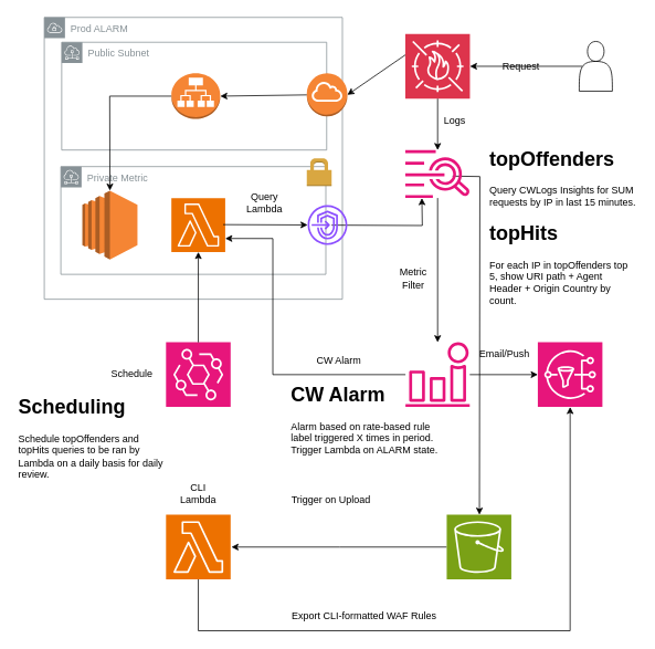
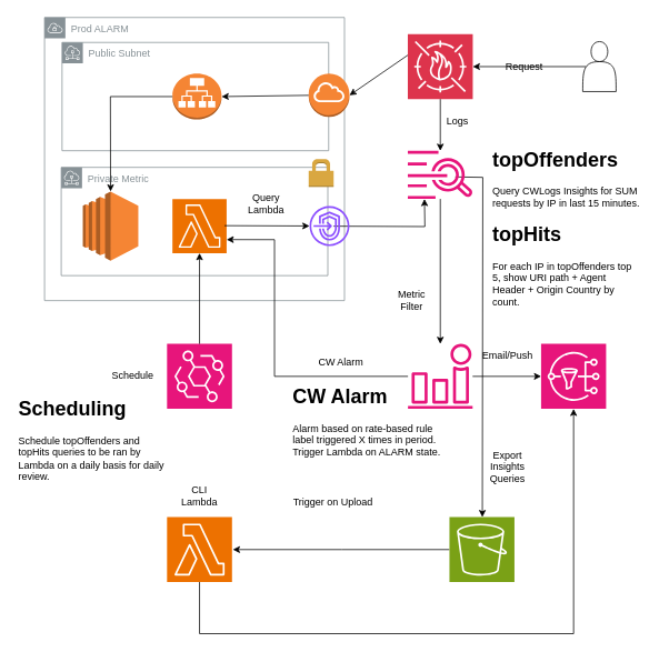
  <mxCell id="0" />
  <mxCell id="1" parent="0" />
  <mxCell id="2" value="Prod ALARM" style="sketch=0;outlineConnect=0;gradientColor=none;html=1;whiteSpace=wrap;fontSize=12;fontStyle=0;shape=mxgraph.aws4.group;grIcon=mxgraph.aws4.group_vpc;strokeColor=#879196;fillColor=none;verticalAlign=top;align=left;spacingLeft=30;fontColor=#879196;dashed=0;" parent="1" vertex="1"><mxGeometry x="53" y="20" width="360" height="340" as="geometry" /></mxCell>
  <mxCell id="3" value="Private Metric" style="sketch=0;outlineConnect=0;gradientColor=none;html=1;whiteSpace=wrap;fontSize=12;fontStyle=0;shape=mxgraph.aws4.group;grIcon=mxgraph.aws4.group_subnet;strokeColor=#879196;fillColor=none;verticalAlign=top;align=left;spacingLeft=30;fontColor=#879196;dashed=0;" vertex="1" parent="1"><mxGeometry x="73" y="200" width="320" height="130" as="geometry" /></mxCell>
  <mxCell id="4" value="Public Subnet" style="sketch=0;outlineConnect=0;gradientColor=none;html=1;whiteSpace=wrap;fontSize=12;fontStyle=0;shape=mxgraph.aws4.group;grIcon=mxgraph.aws4.group_subnet;strokeColor=#879196;fillColor=none;verticalAlign=top;align=left;spacingLeft=30;fontColor=#879196;dashed=0;" vertex="1" parent="1"><mxGeometry x="74" y="50" width="320" height="130" as="geometry" /></mxCell>
  <mxCell id="5" value="" style="sketch=0;points=[[0,0,0],[0.25,0,0],[0.5,0,0],[0.75,0,0],[1,0,0],[0,1,0],[0.25,1,0],[0.5,1,0],[0.75,1,0],[1,1,0],[0,0.25,0],[0,0.5,0],[0,0.75,0],[1,0.25,0],[1,0.5,0],[1,0.75,0]];outlineConnect=0;fontColor=#232F3E;fillColor=#DD344C;strokeColor=#ffffff;dashed=0;verticalLabelPosition=bottom;verticalAlign=top;align=center;html=1;fontSize=12;fontStyle=0;aspect=fixed;shape=mxgraph.aws4.resourceIcon;resIcon=mxgraph.aws4.waf;" vertex="1" parent="1"><mxGeometry x="489" y="40" width="78" height="78" as="geometry" /></mxCell>
  <mxCell id="6" value="" style="shape=actor;whiteSpace=wrap;html=1;" vertex="1" parent="1"><mxGeometry x="699" y="49" width="40" height="60" as="geometry" /></mxCell>
  <mxCell id="7" value="" style="endArrow=classic;html=1;rounded=0;entryX=1;entryY=0.5;entryDx=0;entryDy=0;entryPerimeter=0;exitX=0.1;exitY=0.5;exitDx=0;exitDy=0;exitPerimeter=0;" edge="1" parent="1" source="6" target="5"><mxGeometry width="50" height="50" relative="1" as="geometry"><mxPoint x="689" y="70" as="sourcePoint" /><mxPoint x="579" y="70" as="targetPoint" /></mxGeometry></mxCell>
  <mxCell id="8" value="" style="endArrow=classic;html=1;rounded=0;entryX=1;entryY=0.5;entryDx=0;entryDy=0;entryPerimeter=0;" edge="1" parent="1" target="15"><mxGeometry width="50" height="50" relative="1" as="geometry"><mxPoint x="489" y="65.25" as="sourcePoint" /><mxPoint x="429" y="92.75" as="targetPoint" /></mxGeometry></mxCell>
  <mxCell id="9" style="edgeStyle=orthogonalEdgeStyle;rounded=0;orthogonalLoop=1;jettySize=auto;html=1;" edge="1" parent="1" source="11" target="31"><mxGeometry relative="1" as="geometry"><mxPoint x="528" y="380" as="targetPoint" /></mxGeometry></mxCell>
  <mxCell id="10" style="edgeStyle=orthogonalEdgeStyle;rounded=0;orthogonalLoop=1;jettySize=auto;html=1;" edge="1" parent="1"><mxGeometry relative="1" as="geometry"><mxPoint x="578.48" y="620" as="targetPoint" /><mxPoint x="545.96" y="211.5" as="sourcePoint" /></mxGeometry></mxCell>
  <mxCell id="11" value="" style="sketch=0;outlineConnect=0;fontColor=#232F3E;gradientColor=none;fillColor=#E7157B;strokeColor=none;dashed=0;verticalLabelPosition=bottom;verticalAlign=top;align=center;html=1;fontSize=12;fontStyle=0;aspect=fixed;pointerEvents=1;shape=mxgraph.aws4.cloudwatch_logs;" vertex="1" parent="1"><mxGeometry x="489" y="180" width="78" height="58" as="geometry" /></mxCell>
  <mxCell id="12" value="" style="endArrow=classic;html=1;rounded=0;exitX=0.5;exitY=1;exitDx=0;exitDy=0;exitPerimeter=0;" edge="1" parent="1" source="5" target="11"><mxGeometry width="50" height="50" relative="1" as="geometry"><mxPoint x="534" y="118" as="sourcePoint" /><mxPoint x="439" y="125.75" as="targetPoint" /></mxGeometry></mxCell>
  <mxCell id="13" value="" style="sketch=0;points=[[0,0,0],[0.25,0,0],[0.5,0,0],[0.75,0,0],[1,0,0],[0,1,0],[0.25,1,0],[0.5,1,0],[0.75,1,0],[1,1,0],[0,0.25,0],[0,0.5,0],[0,0.75,0],[1,0.25,0],[1,0.5,0],[1,0.75,0]];outlineConnect=0;fontColor=#232F3E;fillColor=#ED7100;strokeColor=#ffffff;dashed=0;verticalLabelPosition=bottom;verticalAlign=top;align=center;html=1;fontSize=12;fontStyle=0;aspect=fixed;shape=mxgraph.aws4.resourceIcon;resIcon=mxgraph.aws4.lambda;" vertex="1" parent="1"><mxGeometry x="206.5" y="238" width="65" height="65" as="geometry" /></mxCell>
  <mxCell id="14" value="" style="outlineConnect=0;dashed=0;verticalLabelPosition=bottom;verticalAlign=top;align=center;html=1;shape=mxgraph.aws3.ec2;fillColor=#F58534;gradientColor=none;" vertex="1" parent="1"><mxGeometry x="99" y="229" width="66.5" height="83" as="geometry" /></mxCell>
  <mxCell id="15" value="" style="outlineConnect=0;dashed=0;verticalLabelPosition=bottom;verticalAlign=top;align=center;html=1;shape=mxgraph.aws3.internet_gateway;fillColor=#F58534;gradientColor=none;" vertex="1" parent="1"><mxGeometry x="370" y="87.5" width="49" height="52" as="geometry" /></mxCell>
  <mxCell id="16" value="" style="outlineConnect=0;dashed=0;verticalLabelPosition=bottom;verticalAlign=top;align=center;html=1;shape=mxgraph.aws3.application_load_balancer;fillColor=#F58534;gradientColor=none;" vertex="1" parent="1"><mxGeometry x="206.5" y="87.5" width="59" height="55" as="geometry" /></mxCell>
  <mxCell id="17" value="" style="endArrow=classic;html=1;rounded=0;entryX=1;entryY=0.5;entryDx=0;entryDy=0;entryPerimeter=0;exitX=0;exitY=0.5;exitDx=0;exitDy=0;exitPerimeter=0;" edge="1" parent="1" source="15" target="16"><mxGeometry width="50" height="50" relative="1" as="geometry"><mxPoint x="370" y="100" as="sourcePoint" /><mxPoint x="300" y="133.75" as="targetPoint" /></mxGeometry></mxCell>
  <mxCell id="18" value="" style="endArrow=classic;html=1;rounded=0;entryX=0.5;entryY=0;entryDx=0;entryDy=0;entryPerimeter=0;exitX=0;exitY=0.5;exitDx=0;exitDy=0;exitPerimeter=0;" edge="1" parent="1" source="16" target="14"><mxGeometry width="50" height="50" relative="1" as="geometry"><mxPoint x="233" y="142.5" as="sourcePoint" /><mxPoint x="129" y="158.5" as="targetPoint" /><Array as="points"><mxPoint x="132" y="115" /></Array></mxGeometry></mxCell>
  <mxCell id="19" value="&lt;div&gt;Request&lt;/div&gt;" style="text;html=1;align=center;verticalAlign=middle;whiteSpace=wrap;rounded=0;" vertex="1" parent="1"><mxGeometry x="599" y="64" width="60" height="30" as="geometry" /></mxCell>
  <mxCell id="20" value="&lt;div&gt;Logs&lt;/div&gt;" style="text;html=1;align=center;verticalAlign=middle;whiteSpace=wrap;rounded=0;" vertex="1" parent="1"><mxGeometry x="529" y="130" width="40" height="30" as="geometry" /></mxCell>
  <mxCell id="21" value="" style="dashed=0;html=1;shape=mxgraph.aws3.permissions;fillColor=#D9A741;gradientColor=none;dashed=0;" vertex="1" parent="1"><mxGeometry x="370" y="190" width="30" height="33.5" as="geometry" /></mxCell>
  <mxCell id="22" style="edgeStyle=orthogonalEdgeStyle;rounded=0;orthogonalLoop=1;jettySize=auto;html=1;" edge="1" parent="1"><mxGeometry relative="1" as="geometry"><mxPoint x="400" y="270.62" as="sourcePoint" /><mxPoint x="509" y="237.997" as="targetPoint" /></mxGeometry></mxCell>
  <mxCell id="23" value="" style="sketch=0;outlineConnect=0;fontColor=#232F3E;gradientColor=none;fillColor=#8C4FFF;strokeColor=none;dashed=0;verticalLabelPosition=bottom;verticalAlign=top;align=center;html=1;fontSize=12;fontStyle=0;aspect=fixed;pointerEvents=1;shape=mxgraph.aws4.endpoints;" vertex="1" parent="1"><mxGeometry x="371" y="246.5" width="48" height="48" as="geometry" /></mxCell>
  <mxCell id="24" value="" style="endArrow=classic;html=1;rounded=0;" edge="1" parent="1" target="23"><mxGeometry width="50" height="50" relative="1" as="geometry"><mxPoint x="269" y="270" as="sourcePoint" /><mxPoint x="165.5" y="271" as="targetPoint" /></mxGeometry></mxCell>
  <mxCell id="25" value="&lt;div&gt;Query Lambda&lt;/div&gt;" style="text;html=1;align=center;verticalAlign=middle;whiteSpace=wrap;rounded=0;" vertex="1" parent="1"><mxGeometry x="289" y="229" width="60" height="30" as="geometry" /></mxCell>
  <mxCell id="26" value="" style="sketch=0;points=[[0,0,0],[0.25,0,0],[0.5,0,0],[0.75,0,0],[1,0,0],[0,1,0],[0.25,1,0],[0.5,1,0],[0.75,1,0],[1,1,0],[0,0.25,0],[0,0.5,0],[0,0.75,0],[1,0.25,0],[1,0.5,0],[1,0.75,0]];outlineConnect=0;fontColor=#232F3E;fillColor=#E7157B;strokeColor=#ffffff;dashed=0;verticalLabelPosition=bottom;verticalAlign=top;align=center;html=1;fontSize=12;fontStyle=0;aspect=fixed;shape=mxgraph.aws4.resourceIcon;resIcon=mxgraph.aws4.eventbridge;" vertex="1" parent="1"><mxGeometry x="200" y="412" width="78" height="78" as="geometry" /></mxCell>
  <mxCell id="27" style="edgeStyle=orthogonalEdgeStyle;rounded=0;orthogonalLoop=1;jettySize=auto;html=1;entryX=0.5;entryY=1;entryDx=0;entryDy=0;entryPerimeter=0;" edge="1" parent="1" source="26" target="13"><mxGeometry relative="1" as="geometry" /></mxCell>
  <mxCell id="28" value="Schedule" style="text;html=1;align=center;verticalAlign=middle;whiteSpace=wrap;rounded=0;" vertex="1" parent="1"><mxGeometry x="129" y="436" width="60" height="30" as="geometry" /></mxCell>
  <mxCell id="29" value="&lt;h1 style=&quot;margin-top: 0px;&quot;&gt;topOffenders&lt;br&gt;&lt;/h1&gt;&lt;p&gt;Query CWLogs Insights for SUM requests by IP in last 15 minutes.&lt;br&gt;&lt;/p&gt;" style="text;html=1;whiteSpace=wrap;overflow=hidden;rounded=0;" vertex="1" parent="1"><mxGeometry x="589" y="170" width="180" height="100" as="geometry" /></mxCell>
  <mxCell id="30" value="&lt;h1 style=&quot;margin-top: 0px;&quot;&gt;topHits&lt;br&gt;&lt;/h1&gt;&lt;p&gt;For each IP in topOffenders top 5, show URI path + Agent Header + Origin Country by count.&lt;br&gt;&lt;/p&gt;" style="text;html=1;whiteSpace=wrap;overflow=hidden;rounded=0;" vertex="1" parent="1"><mxGeometry x="589" y="260" width="180" height="110" as="geometry" /></mxCell>
  <mxCell id="31" value="" style="sketch=0;outlineConnect=0;fontColor=#232F3E;gradientColor=none;fillColor=#E7157B;strokeColor=none;dashed=0;verticalLabelPosition=bottom;verticalAlign=top;align=center;html=1;fontSize=12;fontStyle=0;aspect=fixed;pointerEvents=1;shape=mxgraph.aws4.alarm;" vertex="1" parent="1"><mxGeometry x="489" y="412" width="78" height="78" as="geometry" /></mxCell>
  <mxCell id="32" style="edgeStyle=orthogonalEdgeStyle;rounded=0;orthogonalLoop=1;jettySize=auto;html=1;entryX=1;entryY=0.75;entryDx=0;entryDy=0;entryPerimeter=0;" edge="1" parent="1" source="31" target="13"><mxGeometry relative="1" as="geometry"><Array as="points"><mxPoint x="329" y="451" /><mxPoint x="329" y="287" /></Array></mxGeometry></mxCell>
  <mxCell id="33" value="&lt;div&gt;CW Alarm&lt;/div&gt;" style="text;html=1;align=center;verticalAlign=middle;whiteSpace=wrap;rounded=0;" vertex="1" parent="1"><mxGeometry x="379" y="420" width="60" height="30" as="geometry" /></mxCell>
  <mxCell id="34" value="&lt;h1 style=&quot;margin-top: 0px;&quot;&gt;CW Alarm&lt;br&gt;&lt;/h1&gt;&lt;p&gt;Alarm based on rate-based rule label triggered X times in period. Trigger Lambda on ALARM state.&lt;br&gt;&lt;/p&gt;" style="text;html=1;whiteSpace=wrap;overflow=hidden;rounded=0;" vertex="1" parent="1"><mxGeometry x="349" y="455" width="180" height="120" as="geometry" /></mxCell>
  <mxCell id="35" value="" style="sketch=0;points=[[0,0,0],[0.25,0,0],[0.5,0,0],[0.75,0,0],[1,0,0],[0,1,0],[0.25,1,0],[0.5,1,0],[0.75,1,0],[1,1,0],[0,0.25,0],[0,0.5,0],[0,0.75,0],[1,0.25,0],[1,0.5,0],[1,0.75,0]];outlineConnect=0;fontColor=#232F3E;fillColor=#E7157B;strokeColor=#ffffff;dashed=0;verticalLabelPosition=bottom;verticalAlign=top;align=center;html=1;fontSize=12;fontStyle=0;aspect=fixed;shape=mxgraph.aws4.resourceIcon;resIcon=mxgraph.aws4.sns;" vertex="1" parent="1"><mxGeometry x="649" y="412" width="78" height="78" as="geometry" /></mxCell>
  <mxCell id="36" style="edgeStyle=orthogonalEdgeStyle;rounded=0;orthogonalLoop=1;jettySize=auto;html=1;entryX=0;entryY=0.5;entryDx=0;entryDy=0;entryPerimeter=0;" edge="1" parent="1" source="31" target="35"><mxGeometry relative="1" as="geometry" /></mxCell>
  <mxCell id="37" value="&lt;div&gt;Email/Push&lt;/div&gt;" style="text;html=1;align=center;verticalAlign=middle;whiteSpace=wrap;rounded=0;" vertex="1" parent="1"><mxGeometry x="579" y="412" width="60" height="30" as="geometry" /></mxCell>
- <mxCell id="38" value="Metric Filter" style="text;html=1;align=center;verticalAlign=middle;whiteSpace=wrap;rounded=0;" vertex="1" parent="1"><mxGeometry x="469" y="320" width="60" height="30" as="geometry" /></mxCell>
+ <mxCell id="38" value="Metric Filter" style="text;html=1;align=center;verticalAlign=middle;whiteSpace=wrap;rounded=0;" vertex="1" parent="1"><mxGeometry x="464" y="345" width="60" height="30" as="geometry" /></mxCell>
  <mxCell id="39" value="&lt;h1 style=&quot;margin-top: 0px;&quot;&gt;Scheduling&lt;br&gt;&lt;/h1&gt;&lt;p&gt;Schedule topOffenders and topHits queries to be ran by Lambda on a daily basis for daily review.&lt;br&gt;&lt;/p&gt;" style="text;html=1;whiteSpace=wrap;overflow=hidden;rounded=0;" vertex="1" parent="1"><mxGeometry x="20" y="470" width="180" height="120" as="geometry" /></mxCell>
  <mxCell id="40" style="edgeStyle=orthogonalEdgeStyle;rounded=0;orthogonalLoop=1;jettySize=auto;html=1;" edge="1" parent="1" source="41"><mxGeometry relative="1" as="geometry"><mxPoint x="279" y="659" as="targetPoint" /></mxGeometry></mxCell>
  <mxCell id="41" value="" style="sketch=0;points=[[0,0,0],[0.25,0,0],[0.5,0,0],[0.75,0,0],[1,0,0],[0,1,0],[0.25,1,0],[0.5,1,0],[0.75,1,0],[1,1,0],[0,0.25,0],[0,0.5,0],[0,0.75,0],[1,0.25,0],[1,0.5,0],[1,0.75,0]];outlineConnect=0;fontColor=#232F3E;fillColor=#7AA116;strokeColor=#ffffff;dashed=0;verticalLabelPosition=bottom;verticalAlign=top;align=center;html=1;fontSize=12;fontStyle=0;aspect=fixed;shape=mxgraph.aws4.resourceIcon;resIcon=mxgraph.aws4.s3;" vertex="1" parent="1"><mxGeometry x="539" y="620" width="78" height="78" as="geometry" /></mxCell>
+ <mxCell id="42" value="&lt;div&gt;Export Insights Queries&lt;/div&gt;" style="text;html=1;align=center;verticalAlign=middle;whiteSpace=wrap;rounded=0;" vertex="1" parent="1"><mxGeometry x="579" y="545" width="60" height="30" as="geometry" /></mxCell>
  <mxCell id="43" value="" style="sketch=0;points=[[0,0,0],[0.25,0,0],[0.5,0,0],[0.75,0,0],[1,0,0],[0,1,0],[0.25,1,0],[0.5,1,0],[0.75,1,0],[1,1,0],[0,0.25,0],[0,0.5,0],[0,0.75,0],[1,0.25,0],[1,0.5,0],[1,0.75,0]];outlineConnect=0;fontColor=#232F3E;fillColor=#ED7100;strokeColor=#ffffff;dashed=0;verticalLabelPosition=bottom;verticalAlign=top;align=center;html=1;fontSize=12;fontStyle=0;aspect=fixed;shape=mxgraph.aws4.resourceIcon;resIcon=mxgraph.aws4.lambda;" vertex="1" parent="1"><mxGeometry x="200" y="620" width="78" height="78" as="geometry" /></mxCell>
  <mxCell id="44" value="&lt;div&gt;CLI Lambda&lt;/div&gt;" style="text;html=1;align=center;verticalAlign=middle;whiteSpace=wrap;rounded=0;" vertex="1" parent="1"><mxGeometry x="209" y="580" width="60" height="30" as="geometry" /></mxCell>
  <mxCell id="45" style="edgeStyle=orthogonalEdgeStyle;rounded=0;orthogonalLoop=1;jettySize=auto;html=1;entryX=0.5;entryY=1;entryDx=0;entryDy=0;entryPerimeter=0;" edge="1" parent="1" source="43" target="35"><mxGeometry relative="1" as="geometry"><Array as="points"><mxPoint x="239" y="760" /><mxPoint x="688" y="760" /></Array></mxGeometry></mxCell>
  <mxCell id="46" value="&lt;div&gt;Trigger on Upload&lt;/div&gt;" style="text;html=1;align=center;verticalAlign=middle;resizable=0;points=[];autosize=1;strokeColor=none;fillColor=none;" vertex="1" parent="1"><mxGeometry x="339" y="588" width="120" height="30" as="geometry" /></mxCell>
- <mxCell id="47" value="Export CLI-formatted WAF Rules" style="text;html=1;align=center;verticalAlign=middle;resizable=0;points=[];autosize=1;strokeColor=none;fillColor=none;" vertex="1" parent="1"><mxGeometry x="339" y="728" width="200" height="30" as="geometry" /></mxCell>
